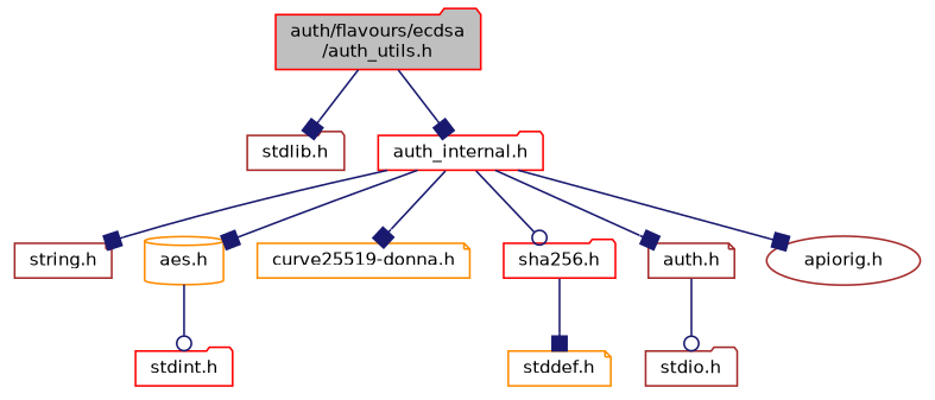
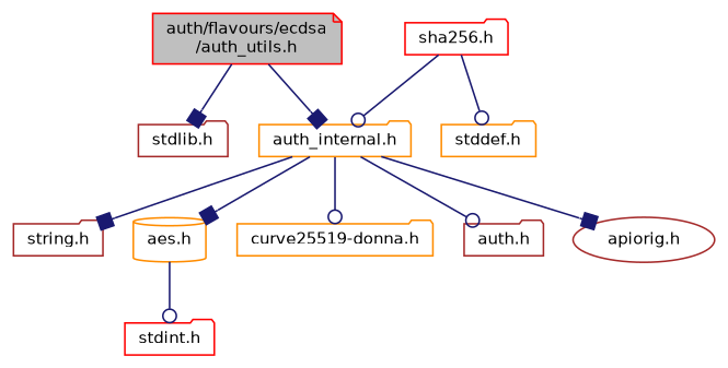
  digraph {
    node [color=brown fillcolor=white fontname=Helvetica fontsize=10 shape=folder style=filled]
    edge [arrowhead=box color=midnightblue fontname=Helvetica fontsize=10 labelfontname=Helvetica labelfontsize=10 style=solid]
-   n1 [color=red fillcolor=grey75 fontcolor=black height=0.2 label="auth/flavours/ecdsa\l/auth_utils.h" width=0.4]
+   n1 [color=red fillcolor=grey75 fontcolor=black height=0.2 label="auth/flavours/ecdsa\l/auth_utils.h" shape=note width=0.4]
    n2 [height=0.2 label="stdlib.h" width=0.4]
-   n3 [color=red height=0.2 label="auth_internal.h" width=0.4]
-   n4 [height=0.2 label="string.h" shape=note width=0.4]
+   n3 [color=darkorange height=0.2 label="auth_internal.h" width=0.4]
+   n4 [height=0.2 label="string.h" width=0.4]
    n5 [color=darkorange height=0.2 label="aes.h" shape=cylinder width=0.4]
-   n6 [color=darkorange height=0.2 label="curve25519-donna.h" shape=note width=0.4]
+   n6 [color=darkorange height=0.2 label="curve25519-donna.h" width=0.4]
    n7 [color=red height=0.2 label="sha256.h" width=0.4]
-   n8 [height=0.2 label="auth.h" shape=note width=0.4]
+   n8 [height=0.2 label="auth.h" width=0.4]
    n9 [height=0.2 label="apiorig.h" shape=ellipse width=0.4]
    n10 [color=red height=0.2 label="stdint.h" width=0.4]
-   n11 [color=darkorange height=0.2 label="stddef.h" shape=note width=0.4]
-   n12 [height=0.2 label="stdio.h" width=0.4]
+   n11 [color=darkorange height=0.2 label="stddef.h" width=0.4]
    n1 -> n2
    n1 -> n3
    n3 -> n4
    n3 -> n5
-   n3 -> n6
-   n3 -> n7 [arrowhead=odot]
-   n3 -> n8
+   n3 -> n6 [arrowhead=odot]
+   n7 -> n3 [arrowhead=odot]
+   n3 -> n8 [arrowhead=odot]
    n3 -> n9
    n5 -> n10 [arrowhead=odot]
-   n7 -> n11
-   n8 -> n12 [arrowhead=odot]
+   n7 -> n11 [arrowhead=odot]
  }
